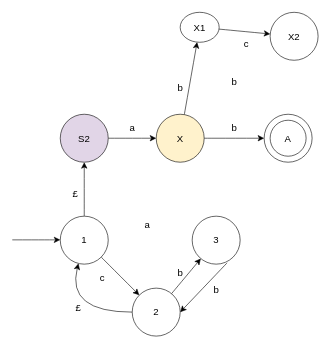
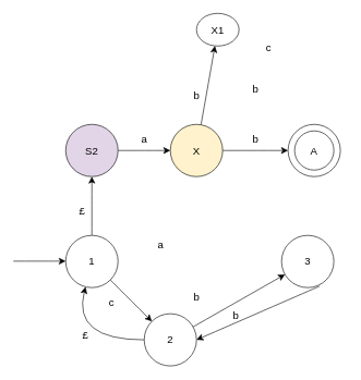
  <mxCell id="0" />
  <mxCell id="1" parent="0" />
  <mxCell id="2" style="edgeStyle=none;curved=1;rounded=0;orthogonalLoop=1;jettySize=auto;html=1;fontSize=12;startSize=8;endSize=8;" edge="1" parent="1" source="3" target="6"><mxGeometry relative="1" as="geometry" /></mxCell>
  <mxCell id="3" value="S2" style="ellipse;whiteSpace=wrap;html=1;fontSize=16;fillColor=#e1d5e7;" vertex="1" parent="1"><mxGeometry x="100" y="190" width="80" height="80" as="geometry" /></mxCell>
  <mxCell id="4" style="edgeStyle=none;curved=1;rounded=0;orthogonalLoop=1;jettySize=auto;html=1;fontSize=12;startSize=8;endSize=8;" edge="1" parent="1" source="6" target="8"><mxGeometry relative="1" as="geometry" /></mxCell>
  <mxCell id="5" style="edgeStyle=none;curved=1;rounded=0;orthogonalLoop=1;jettySize=auto;html=1;fontSize=12;startSize=8;endSize=8;" edge="1" parent="1" source="6" target="12"><mxGeometry relative="1" as="geometry" /></mxCell>
  <mxCell id="6" value="X" style="ellipse;whiteSpace=wrap;html=1;fontSize=16;fillColor=#fff2cc;" vertex="1" parent="1"><mxGeometry x="260" y="190" width="80" height="80" as="geometry" /></mxCell>
  <mxCell id="7" value="a" style="text;html=1;align=center;verticalAlign=middle;resizable=0;points=[];autosize=1;strokeColor=none;fillColor=none;fontSize=16;" vertex="1" parent="1"><mxGeometry x="205" y="198" width="30" height="30" as="geometry" /></mxCell>
  <mxCell id="8" value="" style="ellipse;whiteSpace=wrap;html=1;fontSize=16;" vertex="1" parent="1"><mxGeometry y="190" width="80" height="80" as="geometry" x="440" /></mxCell>
  <mxCell id="9" value="b" style="text;html=1;align=center;verticalAlign=middle;resizable=0;points=[];autosize=1;strokeColor=none;fillColor=none;fontSize=16;" vertex="1" parent="1"><mxGeometry x="375" y="198" width="30" height="30" as="geometry" /></mxCell>
  <mxCell id="10" value="A" style="ellipse;whiteSpace=wrap;html=1;fontSize=16;" vertex="1" parent="1"><mxGeometry x="450" y="200" width="60" height="60" as="geometry" /></mxCell>
- <mxCell id="11" style="edgeStyle=none;curved=1;rounded=0;orthogonalLoop=1;jettySize=auto;html=1;fontSize=12;startSize=8;endSize=8;" edge="1" parent="1" source="12" target="14"><mxGeometry relative="1" as="geometry" /></mxCell>
  <mxCell id="12" value="X1" style="ellipse;whiteSpace=wrap;html=1;fontSize=16;" vertex="1" parent="1"><mxGeometry x="300" y="20" width="65" height="50" as="geometry" /></mxCell>
  <mxCell id="13" value="b" style="text;html=1;align=center;verticalAlign=middle;resizable=0;points=[];autosize=1;strokeColor=none;fillColor=none;fontSize=16;" vertex="1" parent="1"><mxGeometry x="285" y="130" width="30" height="30" as="geometry" /></mxCell>
- <mxCell id="14" value="X2" style="ellipse;whiteSpace=wrap;html=1;fontSize=16;" vertex="1" parent="1"><mxGeometry x="450" y="20" width="80" height="80" as="geometry" /></mxCell>
  <mxCell id="15" value="c" style="text;html=1;align=center;verticalAlign=middle;resizable=0;points=[];autosize=1;strokeColor=none;fillColor=none;fontSize=16;" vertex="1" parent="1"><mxGeometry x="395" y="58" width="30" height="30" as="geometry" /></mxCell>
  <mxCell id="16" value="b" style="text;html=1;align=center;verticalAlign=middle;resizable=0;points=[];autosize=1;strokeColor=none;fillColor=none;fontSize=16;" vertex="1" parent="1"><mxGeometry x="375" y="120" width="30" height="30" as="geometry" /></mxCell>
  <mxCell id="17" style="edgeStyle=none;curved=1;rounded=0;orthogonalLoop=1;jettySize=auto;html=1;fontSize=12;startSize=8;endSize=8;" edge="1" parent="1" source="19" target="22"><mxGeometry relative="1" as="geometry" /></mxCell>
  <mxCell id="18" style="edgeStyle=none;curved=1;rounded=0;orthogonalLoop=1;jettySize=auto;html=1;entryX=0.5;entryY=1;entryDx=0;entryDy=0;fontSize=12;startSize=8;endSize=8;" edge="1" parent="1" source="19" target="3"><mxGeometry relative="1" as="geometry" /></mxCell>
  <mxCell id="19" value="1" style="ellipse;whiteSpace=wrap;html=1;fontSize=16;" vertex="1" parent="1"><mxGeometry x="100" y="360" width="80" height="80" as="geometry" /></mxCell>
  <mxCell id="20" style="edgeStyle=none;curved=1;rounded=0;orthogonalLoop=1;jettySize=auto;html=1;fontSize=12;startSize=8;endSize=8;" edge="1" parent="1" source="22" target="19"><mxGeometry relative="1" as="geometry"><Array as="points"><mxPoint x="110" y="520" /></Array></mxGeometry></mxCell>
  <mxCell id="21" style="edgeStyle=none;curved=1;rounded=0;orthogonalLoop=1;jettySize=auto;html=1;fontSize=12;startSize=8;endSize=8;" edge="1" parent="1" source="22" target="24"><mxGeometry relative="1" as="geometry" /></mxCell>
  <mxCell id="22" value="2" style="ellipse;whiteSpace=wrap;html=1;fontSize=16;" vertex="1" parent="1"><mxGeometry x="220" y="480" width="80" height="80" as="geometry" /></mxCell>
  <mxCell id="23" style="edgeStyle=none;curved=1;rounded=0;orthogonalLoop=1;jettySize=auto;html=1;entryX=1;entryY=0.5;entryDx=0;entryDy=0;fontSize=12;startSize=8;endSize=8;exitX=0.728;exitY=0.973;exitDx=0;exitDy=0;exitPerimeter=0;" edge="1" parent="1" source="24" target="22"><mxGeometry relative="1" as="geometry" /></mxCell>
- <mxCell id="24" value="3" style="ellipse;whiteSpace=wrap;html=1;fontSize=16;" vertex="1" parent="1"><mxGeometry x="320" y="360" width="80" height="80" as="geometry" /></mxCell>
+ <mxCell id="24" value="3" style="ellipse;whiteSpace=wrap;html=1;fontSize=16;" vertex="1" parent="1"><mxGeometry x="430" y="360" width="80" height="80" as="geometry" /></mxCell>
  <mxCell id="25" value="c" style="text;html=1;align=center;verticalAlign=middle;resizable=0;points=[];autosize=1;strokeColor=none;fillColor=none;fontSize=16;" vertex="1" parent="1"><mxGeometry x="155" y="448" width="30" height="30" as="geometry" /></mxCell>
  <mxCell id="26" value="£" style="text;html=1;align=center;verticalAlign=middle;resizable=0;points=[];autosize=1;strokeColor=none;fillColor=none;fontSize=16;" vertex="1" parent="1"><mxGeometry x="115" y="498" width="30" height="30" as="geometry" /></mxCell>
  <mxCell id="27" value="a" style="text;html=1;align=center;verticalAlign=middle;resizable=0;points=[];autosize=1;strokeColor=none;fillColor=none;fontSize=16;" vertex="1" parent="1"><mxGeometry x="230" y="360" width="30" height="30" as="geometry" /></mxCell>
  <mxCell id="28" value="b" style="text;html=1;align=center;verticalAlign=middle;resizable=0;points=[];autosize=1;strokeColor=none;fillColor=none;fontSize=16;" vertex="1" parent="1"><mxGeometry x="285" y="440" width="30" height="30" as="geometry" /></mxCell>
  <mxCell id="29" value="b" style="text;html=1;align=center;verticalAlign=middle;resizable=0;points=[];autosize=1;strokeColor=none;fillColor=none;fontSize=16;" vertex="1" parent="1"><mxGeometry x="345" y="468" width="30" height="30" as="geometry" /></mxCell>
  <mxCell id="30" value="£" style="text;html=1;align=center;verticalAlign=middle;resizable=0;points=[];autosize=1;strokeColor=none;fillColor=none;fontSize=16;" vertex="1" parent="1"><mxGeometry x="110" y="308" width="30" height="30" as="geometry" /></mxCell>
  <mxCell id="31" style="edgeStyle=none;curved=1;rounded=0;orthogonalLoop=1;jettySize=auto;html=1;fontSize=12;startSize=8;endSize=8;startArrow=classic;startFill=1;endArrow=none;endFill=0;" edge="1" parent="1"><mxGeometry relative="1" as="geometry"><mxPoint x="100" y="399.5" as="sourcePoint" /><mxPoint x="20" y="399.5" as="targetPoint" /></mxGeometry></mxCell>
